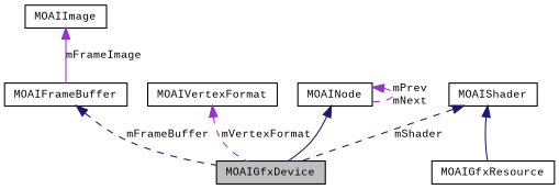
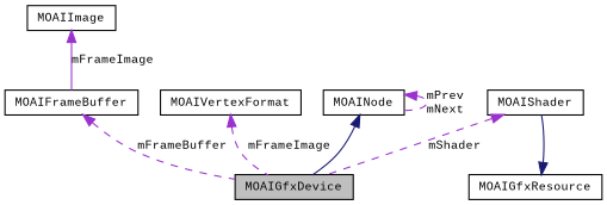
  digraph {
    fontname="Liberation Mono"
    node [color=black fillcolor=white fontname="Liberation Mono" fontsize=10 shape=record style=filled]
    edge [color=darkorchid3 dir=back fontname="Liberation Mono" fontsize=10 labelfontname=FreeSans labelfontsize=10 style=dashed]
    n1 [fillcolor=grey75 fontcolor=black height=0.2 label=MOAIGfxDevice width=0.4]
    n2 [height=0.2 label=MOAIVertexFormat width=0.4]
    n3 [height=0.2 label=MOAIFrameBuffer width=0.4]
    n4 [height=0.2 label=MOAIImage width=0.4]
    n5 [height=0.2 label=MOAIShader width=0.4]
    n6 [height=0.2 label=MOAINode width=0.4]
    n7 [height=0.2 label=MOAIGfxResource width=0.4]
-   n2 -> n1 [label=mVertexFormat]
-   n3 -> n1 [color=midnightblue label=mFrameBuffer]
+   n2 -> n1 [label=mFrameImage]
+   n3 -> n1 [label=mFrameBuffer]
    n4 -> n3 [label=mFrameImage style=solid]
-   n5 -> n1 [color=midnightblue label=mShader]
+   n5 -> n1 [label=mShader]
    n6 -> n1 [color=midnightblue style=solid]
    n6 -> n6 [label="mPrev\nmNext"]
-   n5 -> n7 [color=midnightblue style=solid]
+   n7 -> n5 [color=midnightblue style=solid]
  }
